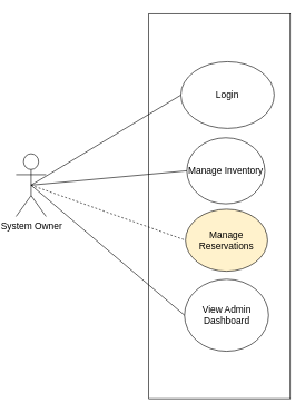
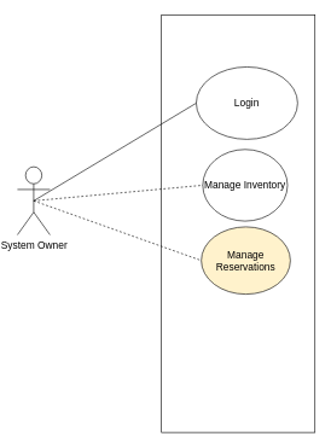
  <mxCell id="0" />
  <mxCell id="1" parent="0" />
  <mxCell id="2" value="" style="rounded=0;whiteSpace=wrap;html=1;" parent="1" vertex="1"><mxGeometry x="219" y="20" width="211.98" height="577" as="geometry" /></mxCell>
  <mxCell id="3" value="&lt;font&gt;&lt;span style=&quot;font-size: 14px;&quot;&gt;Login&lt;/span&gt;&lt;/font&gt;" style="ellipse;whiteSpace=wrap;html=1;fontFamily=Helvetica;" parent="1" vertex="1"><mxGeometry x="267" y="92" width="140" height="100" as="geometry" /></mxCell>
  <mxCell id="4" value="" style="endArrow=none;html=1;exitX=0.5;exitY=0.5;exitDx=0;exitDy=0;entryX=0;entryY=0.5;entryDx=0;entryDy=0;exitPerimeter=0;" parent="1" source="5" target="3" edge="1"><mxGeometry width="50" height="50" relative="1" as="geometry"><mxPoint x="261.497" y="-34.355" as="sourcePoint" /><mxPoint x="382.711" y="-139" as="targetPoint" /></mxGeometry></mxCell>
  <mxCell id="5" value="&lt;font style=&quot;font-size: 14px;&quot;&gt;System Owner&lt;/font&gt;" style="shape=umlActor;verticalLabelPosition=bottom;labelBackgroundColor=#ffffff;verticalAlign=top;html=1;outlineConnect=0;" parent="1" vertex="1"><mxGeometry x="20" y="230" width="45" height="94" as="geometry" /></mxCell>
- <mxCell id="6" value="&lt;font&gt;&lt;span style=&quot;font-size: 14px;&quot;&gt;View Admin Dashboard&lt;/span&gt;&lt;/font&gt;" style="ellipse;whiteSpace=wrap;html=1;fontFamily=Helvetica;" parent="1" vertex="1"><mxGeometry x="272.5" y="418" width="126" height="108" as="geometry" /></mxCell>
- <mxCell id="7" value="" style="endArrow=none;html=1;exitX=0.5;exitY=0.5;exitDx=0;exitDy=0;exitPerimeter=0;entryX=0;entryY=0.5;entryDx=0;entryDy=0;" parent="1" source="5" target="6" edge="1"><mxGeometry width="50" height="50" relative="1" as="geometry"><mxPoint x="-18" y="781" as="sourcePoint" /><mxPoint x="32" y="731" as="targetPoint" /></mxGeometry></mxCell>
  <mxCell id="8" value="&lt;p style=&quot;font-size: 14px;&quot;&gt;Manage&lt;br&gt; Reservations&lt;/p&gt;" style="ellipse;whiteSpace=wrap;html=1;fontFamily=Helvetica;fillColor=#fff2cc;" vertex="1" parent="1"><mxGeometry x="274" y="313" width="123" height="93" as="geometry" /></mxCell>
  <mxCell id="9" value="" style="endArrow=none;html=1;exitX=0.5;exitY=0.5;exitDx=0;exitDy=0;exitPerimeter=0;entryX=0;entryY=0.5;entryDx=0;entryDy=0;dashed=1;" edge="1" parent="1" source="5" target="8"><mxGeometry width="50" height="50" relative="1" as="geometry"><mxPoint x="42" y="501" as="sourcePoint" /><mxPoint x="282.5" y="563" as="targetPoint" /></mxGeometry></mxCell>
  <mxCell id="10" value="&lt;font&gt;&lt;span style=&quot;font-size: 14px;&quot;&gt;Manage Inventory&lt;/span&gt;&lt;/font&gt;" style="ellipse;whiteSpace=wrap;html=1;fontFamily=Helvetica;" vertex="1" parent="1"><mxGeometry x="276" y="206" width="117" height="99" as="geometry" /></mxCell>
- <mxCell id="11" value="" style="endArrow=none;html=1;entryX=0;entryY=0.5;entryDx=0;entryDy=0;exitX=0.5;exitY=0.5;exitDx=0;exitDy=0;exitPerimeter=0;" edge="1" parent="1" target="10" source="5"><mxGeometry width="50" height="50" relative="1" as="geometry"><mxPoint x="106" y="530" as="sourcePoint" /><mxPoint x="186" y="350" as="targetPoint" /></mxGeometry></mxCell>
+ <mxCell id="11" value="" style="endArrow=none;html=1;entryX=0;entryY=0.5;entryDx=0;entryDy=0;exitX=0.5;exitY=0.5;exitDx=0;exitDy=0;exitPerimeter=0;dashed=1;" edge="1" parent="1" target="10" source="5"><mxGeometry width="50" height="50" relative="1" as="geometry"><mxPoint x="106" y="530" as="sourcePoint" /><mxPoint x="186" y="350" as="targetPoint" /></mxGeometry></mxCell>
